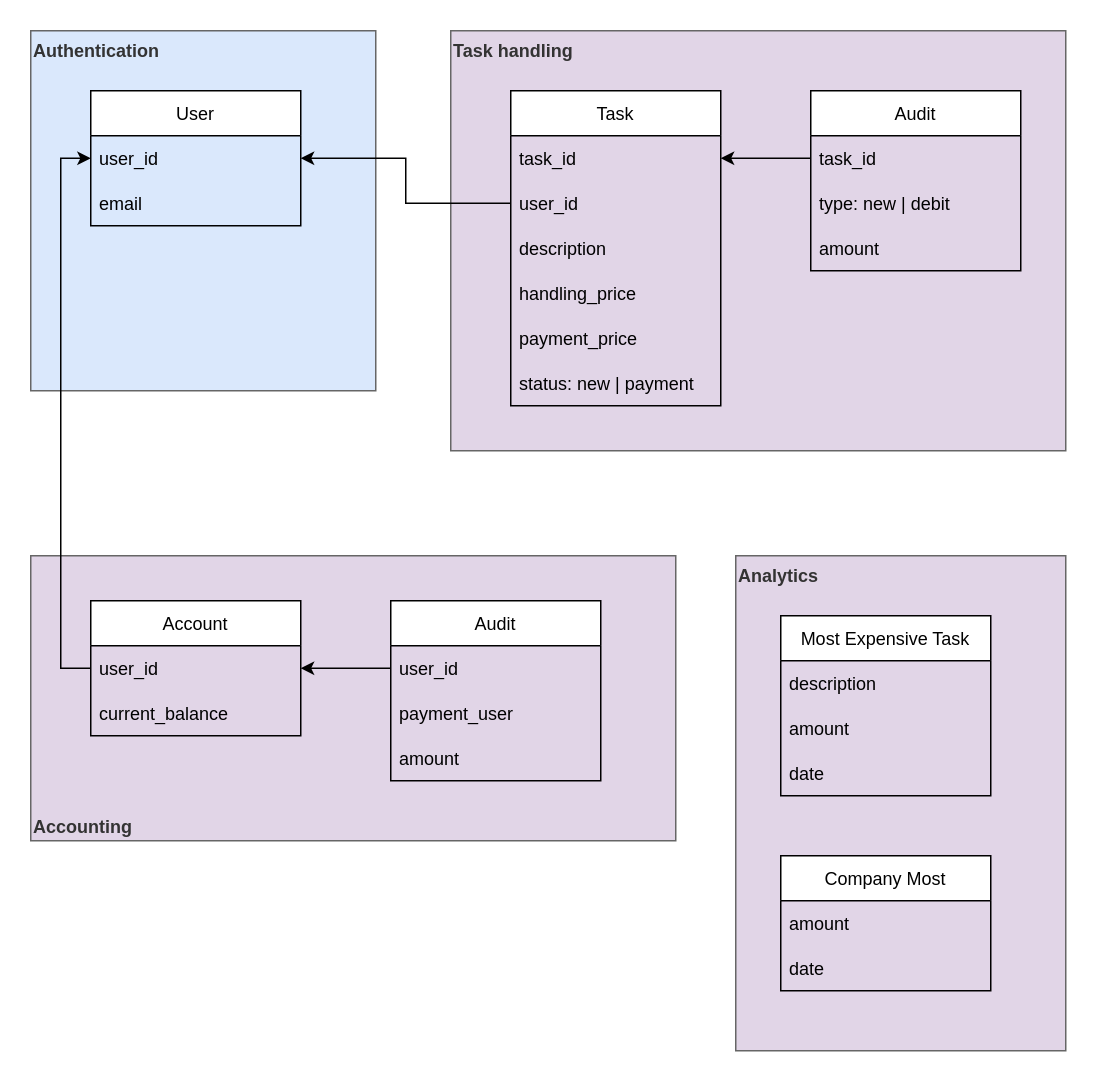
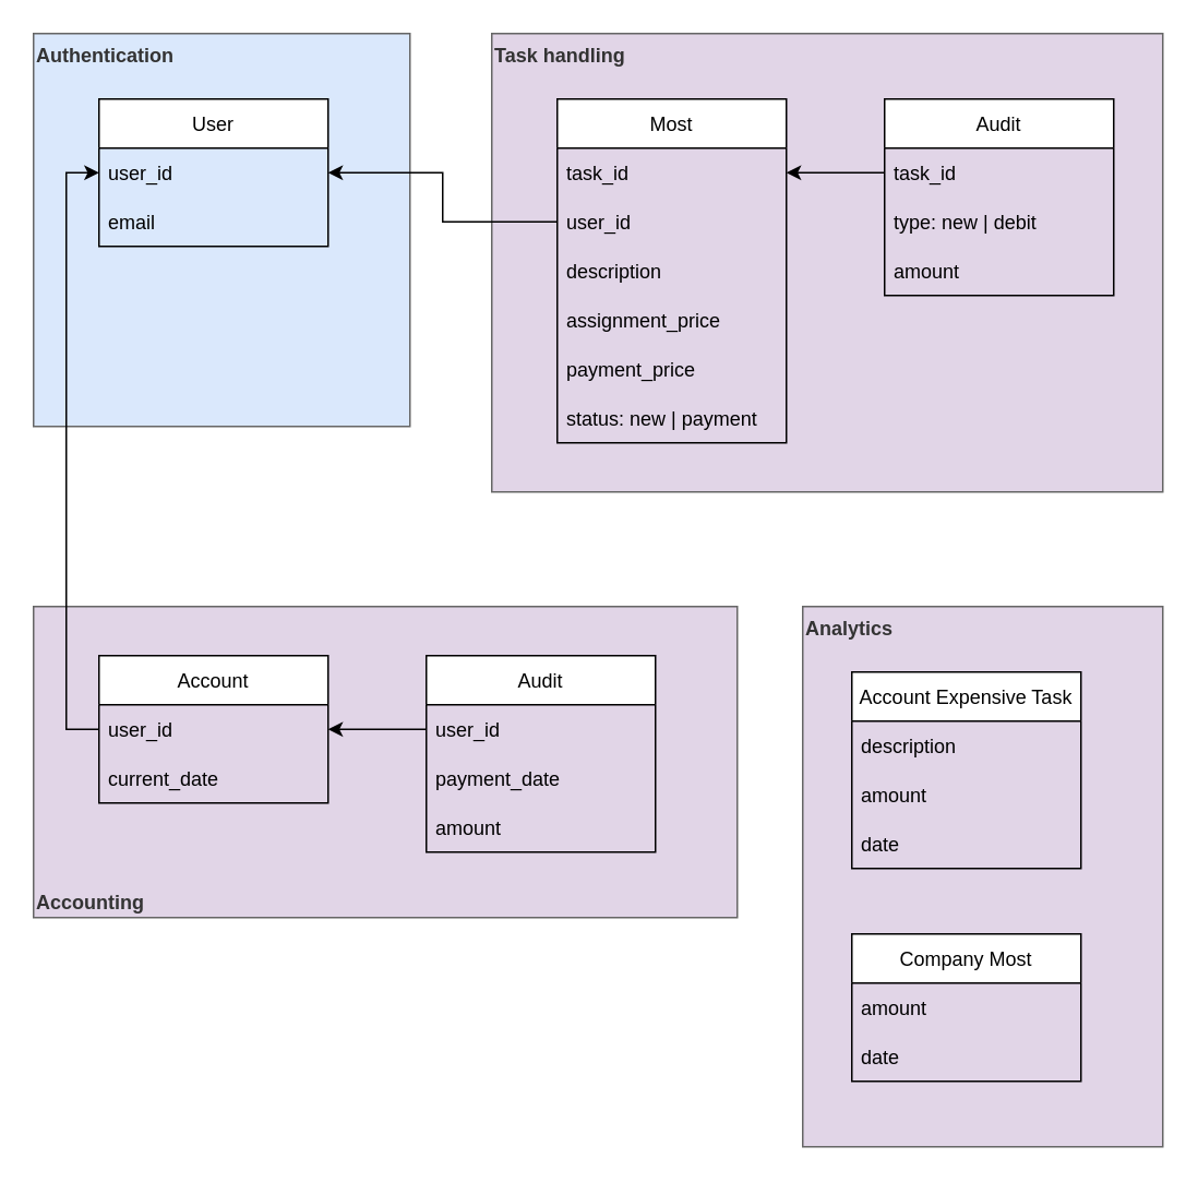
  <mxCell id="0" />
  <mxCell id="1" parent="0" />
  <mxCell id="2" value="Analytics" style="rounded=0;whiteSpace=wrap;html=1;fillColor=#e1d5e7;verticalAlign=top;align=left;fontStyle=1;fontColor=#333333;strokeColor=#666666;" vertex="1" parent="1"><mxGeometry x="490" y="370" width="220" height="330" as="geometry" /></mxCell>
  <mxCell id="3" value="Accounting" style="rounded=0;whiteSpace=wrap;html=1;fillColor=#e1d5e7;verticalAlign=bottom;align=left;fontStyle=1;fontColor=#333333;strokeColor=#666666;" vertex="1" parent="1"><mxGeometry x="20" y="370" width="430" height="190" as="geometry" /></mxCell>
  <mxCell id="4" value="Task handling" style="rounded=0;whiteSpace=wrap;html=1;fillColor=#e1d5e7;verticalAlign=top;align=left;fontStyle=1;fontColor=#333333;strokeColor=#666666;" vertex="1" parent="1"><mxGeometry x="300" y="20" width="410" height="280" as="geometry" /></mxCell>
  <mxCell id="5" value="Authentication" style="rounded=0;whiteSpace=wrap;html=1;fillColor=#dae8fc;verticalAlign=top;align=left;fontStyle=1;fontColor=#333333;strokeColor=#666666;" vertex="1" parent="1"><mxGeometry x="20" y="20" width="230" height="240" as="geometry" /></mxCell>
  <mxCell id="6" value="User" style="swimlane;fontStyle=0;childLayout=stackLayout;horizontal=1;startSize=30;horizontalStack=0;resizeParent=1;resizeParentMax=0;resizeLast=0;collapsible=1;marginBottom=0;" parent="1" vertex="1"><mxGeometry x="60" y="60" width="140" height="90" as="geometry"><mxRectangle x="280" y="120" width="60" height="30" as="alternateBounds" /></mxGeometry></mxCell>
  <mxCell id="7" value="user_id" style="text;strokeColor=none;fillColor=none;align=left;verticalAlign=middle;spacingLeft=4;spacingRight=4;overflow=hidden;points=[[0,0.5],[1,0.5]];portConstraint=eastwest;rotatable=0;" parent="6" vertex="1"><mxGeometry y="30" width="140" height="30" as="geometry" /></mxCell>
  <mxCell id="8" value="email" style="text;strokeColor=none;fillColor=none;align=left;verticalAlign=middle;spacingLeft=4;spacingRight=4;overflow=hidden;points=[[0,0.5],[1,0.5]];portConstraint=eastwest;rotatable=0;" parent="6" vertex="1"><mxGeometry y="60" width="140" height="30" as="geometry" /></mxCell>
- <mxCell id="9" value="Task" style="swimlane;fontStyle=0;childLayout=stackLayout;horizontal=1;startSize=30;horizontalStack=0;resizeParent=1;resizeParentMax=0;resizeLast=0;collapsible=1;marginBottom=0;" parent="1" vertex="1"><mxGeometry x="340" y="60" width="140" height="210" as="geometry" /></mxCell>
+ <mxCell id="9" value="Most" style="swimlane;fontStyle=0;childLayout=stackLayout;horizontal=1;startSize=30;horizontalStack=0;resizeParent=1;resizeParentMax=0;resizeLast=0;collapsible=1;marginBottom=0;" parent="1" vertex="1"><mxGeometry x="340" y="60" width="140" height="210" as="geometry" /></mxCell>
  <mxCell id="10" value="task_id" style="text;strokeColor=none;fillColor=none;align=left;verticalAlign=middle;spacingLeft=4;spacingRight=4;overflow=hidden;points=[[0,0.5],[1,0.5]];portConstraint=eastwest;rotatable=0;" parent="9" vertex="1"><mxGeometry y="30" width="140" height="30" as="geometry" /></mxCell>
  <mxCell id="11" value="user_id" style="text;strokeColor=none;fillColor=none;align=left;verticalAlign=middle;spacingLeft=4;spacingRight=4;overflow=hidden;points=[[0,0.5],[1,0.5]];portConstraint=eastwest;rotatable=0;" parent="9" vertex="1"><mxGeometry y="60" width="140" height="30" as="geometry" /></mxCell>
  <mxCell id="12" value="description" style="text;strokeColor=none;fillColor=none;align=left;verticalAlign=middle;spacingLeft=4;spacingRight=4;overflow=hidden;points=[[0,0.5],[1,0.5]];portConstraint=eastwest;rotatable=0;" parent="9" vertex="1"><mxGeometry y="90" width="140" height="30" as="geometry" /></mxCell>
- <mxCell id="13" value="handling_price" style="text;strokeColor=none;fillColor=none;align=left;verticalAlign=middle;spacingLeft=4;spacingRight=4;overflow=hidden;points=[[0,0.5],[1,0.5]];portConstraint=eastwest;rotatable=0;" parent="9" vertex="1"><mxGeometry y="120" width="140" height="30" as="geometry" /></mxCell>
+ <mxCell id="13" value="assignment_price" style="text;strokeColor=none;fillColor=none;align=left;verticalAlign=middle;spacingLeft=4;spacingRight=4;overflow=hidden;points=[[0,0.5],[1,0.5]];portConstraint=eastwest;rotatable=0;" parent="9" vertex="1"><mxGeometry y="120" width="140" height="30" as="geometry" /></mxCell>
  <mxCell id="14" value="payment_price" style="text;strokeColor=none;fillColor=none;align=left;verticalAlign=middle;spacingLeft=4;spacingRight=4;overflow=hidden;points=[[0,0.5],[1,0.5]];portConstraint=eastwest;rotatable=0;" parent="9" vertex="1"><mxGeometry y="150" width="140" height="30" as="geometry" /></mxCell>
  <mxCell id="15" value="status: new | payment" style="text;strokeColor=none;fillColor=none;align=left;verticalAlign=middle;spacingLeft=4;spacingRight=4;overflow=hidden;points=[[0,0.5],[1,0.5]];portConstraint=eastwest;rotatable=0;" parent="9" vertex="1"><mxGeometry y="180" width="140" height="30" as="geometry" /></mxCell>
  <mxCell id="16" value="Audit" style="swimlane;fontStyle=0;childLayout=stackLayout;horizontal=1;startSize=30;horizontalStack=0;resizeParent=1;resizeParentMax=0;resizeLast=0;collapsible=1;marginBottom=0;" parent="1" vertex="1"><mxGeometry x="540" y="60" width="140" height="120" as="geometry" /></mxCell>
  <mxCell id="17" value="task_id" style="text;strokeColor=none;fillColor=none;align=left;verticalAlign=middle;spacingLeft=4;spacingRight=4;overflow=hidden;points=[[0,0.5],[1,0.5]];portConstraint=eastwest;rotatable=0;" parent="16" vertex="1"><mxGeometry y="30" width="140" height="30" as="geometry" /></mxCell>
  <mxCell id="18" value="type: new | debit" style="text;strokeColor=none;fillColor=none;align=left;verticalAlign=middle;spacingLeft=4;spacingRight=4;overflow=hidden;points=[[0,0.5],[1,0.5]];portConstraint=eastwest;rotatable=0;" parent="16" vertex="1"><mxGeometry y="60" width="140" height="30" as="geometry" /></mxCell>
  <mxCell id="19" value="amount" style="text;strokeColor=none;fillColor=none;align=left;verticalAlign=middle;spacingLeft=4;spacingRight=4;overflow=hidden;points=[[0,0.5],[1,0.5]];portConstraint=eastwest;rotatable=0;" parent="16" vertex="1"><mxGeometry y="90" width="140" height="30" as="geometry" /></mxCell>
  <mxCell id="20" style="edgeStyle=orthogonalEdgeStyle;rounded=0;orthogonalLoop=1;jettySize=auto;html=1;exitX=0;exitY=0.5;exitDx=0;exitDy=0;entryX=1;entryY=0.5;entryDx=0;entryDy=0;" parent="1" source="17" target="10" edge="1"><mxGeometry relative="1" as="geometry" /></mxCell>
  <mxCell id="21" value="Account" style="swimlane;fontStyle=0;childLayout=stackLayout;horizontal=1;startSize=30;horizontalStack=0;resizeParent=1;resizeParentMax=0;resizeLast=0;collapsible=1;marginBottom=0;" parent="1" vertex="1"><mxGeometry x="60" y="400" width="140" height="90" as="geometry" /></mxCell>
  <mxCell id="22" value="user_id" style="text;strokeColor=none;fillColor=none;align=left;verticalAlign=middle;spacingLeft=4;spacingRight=4;overflow=hidden;points=[[0,0.5],[1,0.5]];portConstraint=eastwest;rotatable=0;" parent="21" vertex="1"><mxGeometry y="30" width="140" height="30" as="geometry" /></mxCell>
- <mxCell id="23" value="current_balance" style="text;strokeColor=none;fillColor=none;align=left;verticalAlign=middle;spacingLeft=4;spacingRight=4;overflow=hidden;points=[[0,0.5],[1,0.5]];portConstraint=eastwest;rotatable=0;" parent="21" vertex="1"><mxGeometry y="60" width="140" height="30" as="geometry" /></mxCell>
+ <mxCell id="23" value="current_date" style="text;strokeColor=none;fillColor=none;align=left;verticalAlign=middle;spacingLeft=4;spacingRight=4;overflow=hidden;points=[[0,0.5],[1,0.5]];portConstraint=eastwest;rotatable=0;" parent="21" vertex="1"><mxGeometry y="60" width="140" height="30" as="geometry" /></mxCell>
  <mxCell id="24" value="Audit" style="swimlane;fontStyle=0;childLayout=stackLayout;horizontal=1;startSize=30;horizontalStack=0;resizeParent=1;resizeParentMax=0;resizeLast=0;collapsible=1;marginBottom=0;" parent="1" vertex="1"><mxGeometry x="260" y="400" width="140" height="120" as="geometry" /></mxCell>
  <mxCell id="25" value="user_id" style="text;strokeColor=none;fillColor=none;align=left;verticalAlign=middle;spacingLeft=4;spacingRight=4;overflow=hidden;points=[[0,0.5],[1,0.5]];portConstraint=eastwest;rotatable=0;" parent="24" vertex="1"><mxGeometry y="30" width="140" height="30" as="geometry" /></mxCell>
- <mxCell id="26" value="payment_user" style="text;strokeColor=none;fillColor=none;align=left;verticalAlign=middle;spacingLeft=4;spacingRight=4;overflow=hidden;points=[[0,0.5],[1,0.5]];portConstraint=eastwest;rotatable=0;" parent="24" vertex="1"><mxGeometry y="60" width="140" height="30" as="geometry" /></mxCell>
+ <mxCell id="26" value="payment_date" style="text;strokeColor=none;fillColor=none;align=left;verticalAlign=middle;spacingLeft=4;spacingRight=4;overflow=hidden;points=[[0,0.5],[1,0.5]];portConstraint=eastwest;rotatable=0;" parent="24" vertex="1"><mxGeometry y="60" width="140" height="30" as="geometry" /></mxCell>
  <mxCell id="27" value="amount" style="text;strokeColor=none;fillColor=none;align=left;verticalAlign=middle;spacingLeft=4;spacingRight=4;overflow=hidden;points=[[0,0.5],[1,0.5]];portConstraint=eastwest;rotatable=0;" parent="24" vertex="1"><mxGeometry y="90" width="140" height="30" as="geometry" /></mxCell>
  <mxCell id="28" style="edgeStyle=orthogonalEdgeStyle;rounded=0;orthogonalLoop=1;jettySize=auto;html=1;exitX=0;exitY=0.5;exitDx=0;exitDy=0;entryX=1;entryY=0.5;entryDx=0;entryDy=0;" parent="1" source="25" target="22" edge="1"><mxGeometry relative="1" as="geometry" /></mxCell>
  <mxCell id="29" style="edgeStyle=orthogonalEdgeStyle;rounded=0;orthogonalLoop=1;jettySize=auto;html=1;exitX=0;exitY=0.5;exitDx=0;exitDy=0;entryX=1;entryY=0.5;entryDx=0;entryDy=0;" edge="1" parent="1" source="11" target="7"><mxGeometry relative="1" as="geometry" /></mxCell>
  <mxCell id="30" style="edgeStyle=orthogonalEdgeStyle;rounded=0;orthogonalLoop=1;jettySize=auto;html=1;exitX=0;exitY=0.5;exitDx=0;exitDy=0;entryX=0;entryY=0.5;entryDx=0;entryDy=0;" edge="1" parent="1" source="22" target="7"><mxGeometry relative="1" as="geometry" /></mxCell>
- <mxCell id="31" value="Most Expensive Task" style="swimlane;fontStyle=0;childLayout=stackLayout;horizontal=1;startSize=30;horizontalStack=0;resizeParent=1;resizeParentMax=0;resizeLast=0;collapsible=1;marginBottom=0;" vertex="1" parent="1"><mxGeometry x="520" y="410" width="140" height="120" as="geometry" /></mxCell>
+ <mxCell id="31" value="Account Expensive Task" style="swimlane;fontStyle=0;childLayout=stackLayout;horizontal=1;startSize=30;horizontalStack=0;resizeParent=1;resizeParentMax=0;resizeLast=0;collapsible=1;marginBottom=0;" vertex="1" parent="1"><mxGeometry x="520" y="410" width="140" height="120" as="geometry" /></mxCell>
  <mxCell id="32" value="description" style="text;strokeColor=none;fillColor=none;align=left;verticalAlign=middle;spacingLeft=4;spacingRight=4;overflow=hidden;points=[[0,0.5],[1,0.5]];portConstraint=eastwest;rotatable=0;" vertex="1" parent="31"><mxGeometry y="30" width="140" height="30" as="geometry" /></mxCell>
  <mxCell id="33" value="amount" style="text;strokeColor=none;fillColor=none;align=left;verticalAlign=middle;spacingLeft=4;spacingRight=4;overflow=hidden;points=[[0,0.5],[1,0.5]];portConstraint=eastwest;rotatable=0;" vertex="1" parent="31"><mxGeometry y="60" width="140" height="30" as="geometry" /></mxCell>
  <mxCell id="34" value="date" style="text;strokeColor=none;fillColor=none;align=left;verticalAlign=middle;spacingLeft=4;spacingRight=4;overflow=hidden;points=[[0,0.5],[1,0.5]];portConstraint=eastwest;rotatable=0;" vertex="1" parent="31"><mxGeometry y="90" width="140" height="30" as="geometry" /></mxCell>
  <mxCell id="35" value="Company Most" style="swimlane;fontStyle=0;childLayout=stackLayout;horizontal=1;startSize=30;horizontalStack=0;resizeParent=1;resizeParentMax=0;resizeLast=0;collapsible=1;marginBottom=0;" vertex="1" parent="1"><mxGeometry x="520" y="570" width="140" height="90" as="geometry" /></mxCell>
  <mxCell id="36" value="amount" style="text;strokeColor=none;fillColor=none;align=left;verticalAlign=middle;spacingLeft=4;spacingRight=4;overflow=hidden;points=[[0,0.5],[1,0.5]];portConstraint=eastwest;rotatable=0;" vertex="1" parent="35"><mxGeometry y="30" width="140" height="30" as="geometry" /></mxCell>
  <mxCell id="37" value="date" style="text;strokeColor=none;fillColor=none;align=left;verticalAlign=middle;spacingLeft=4;spacingRight=4;overflow=hidden;points=[[0,0.5],[1,0.5]];portConstraint=eastwest;rotatable=0;" vertex="1" parent="35"><mxGeometry y="60" width="140" height="30" as="geometry" /></mxCell>
